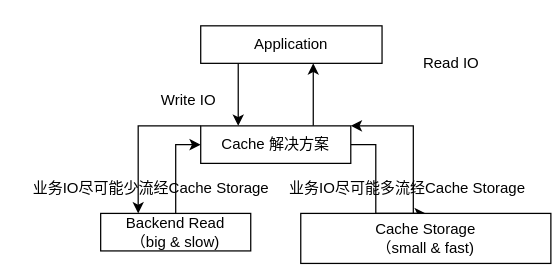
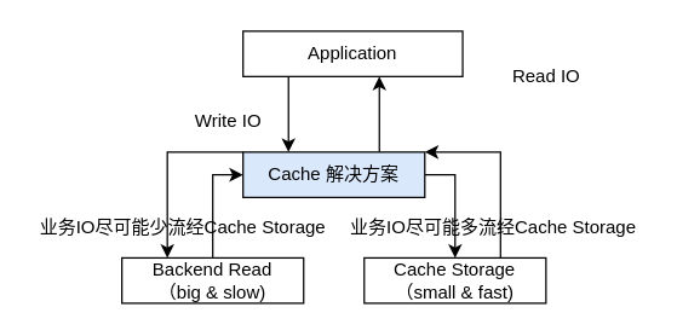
  <mxCell id="0" />
  <mxCell id="1" parent="0" />
  <mxCell id="2" value="" style="edgeStyle=orthogonalEdgeStyle;rounded=0;orthogonalLoop=1;jettySize=auto;html=1;" edge="1" parent="1" source="4" target="9"><mxGeometry relative="1" as="geometry"><Array as="points"><mxPoint x="190" y="80" /><mxPoint x="190" y="80" /></Array></mxGeometry></mxCell>
  <mxCell id="3" value="" style="edgeStyle=orthogonalEdgeStyle;rounded=0;orthogonalLoop=1;jettySize=auto;html=1;startArrow=classic;startFill=1;endArrow=none;endFill=0;" edge="1" parent="1" source="4" target="9"><mxGeometry relative="1" as="geometry"><Array as="points"><mxPoint x="250" y="70" /><mxPoint x="250" y="70" /></Array></mxGeometry></mxCell>
  <mxCell id="4" value="Application" style="rounded=0;whiteSpace=wrap;html=1;" vertex="1" parent="1"><mxGeometry x="160" y="20" width="145" height="30" as="geometry" /></mxCell>
  <mxCell id="5" value="" style="edgeStyle=orthogonalEdgeStyle;rounded=0;orthogonalLoop=1;jettySize=auto;html=1;startArrow=classic;startFill=1;endArrow=none;endFill=0;" edge="1" parent="1" source="9" target="11"><mxGeometry relative="1" as="geometry"><Array as="points"><mxPoint x="330" y="100" /></Array></mxGeometry></mxCell>
  <mxCell id="6" style="edgeStyle=orthogonalEdgeStyle;rounded=0;orthogonalLoop=1;jettySize=auto;html=1;entryX=0.5;entryY=0;entryDx=0;entryDy=0;startArrow=none;startFill=0;endArrow=classic;endFill=1;" edge="1" parent="1" source="9" target="11"><mxGeometry relative="1" as="geometry"><Array as="points"><mxPoint x="300" y="115" /></Array></mxGeometry></mxCell>
  <mxCell id="7" style="edgeStyle=orthogonalEdgeStyle;rounded=0;orthogonalLoop=1;jettySize=auto;html=1;entryX=0.25;entryY=0;entryDx=0;entryDy=0;startArrow=none;startFill=0;endArrow=classic;endFill=1;" edge="1" parent="1" source="9" target="10"><mxGeometry relative="1" as="geometry"><Array as="points"><mxPoint x="110" y="100" /></Array></mxGeometry></mxCell>
  <mxCell id="8" style="edgeStyle=orthogonalEdgeStyle;rounded=0;orthogonalLoop=1;jettySize=auto;html=1;entryX=0.5;entryY=0;entryDx=0;entryDy=0;startArrow=classic;startFill=1;endArrow=none;endFill=0;" edge="1" parent="1" source="9" target="10"><mxGeometry relative="1" as="geometry"><Array as="points"><mxPoint x="140" y="115" /></Array></mxGeometry></mxCell>
- <mxCell id="9" value="Cache 解决方案" style="rounded=0;whiteSpace=wrap;html=1;" vertex="1" parent="1"><mxGeometry x="160" y="100" width="120" height="30" as="geometry" /></mxCell>
+ <mxCell id="9" value="Cache 解决方案" style="rounded=0;whiteSpace=wrap;html=1;fillColor=#dae8fc;" vertex="1" parent="1"><mxGeometry x="160" y="100" width="120" height="30" as="geometry" /></mxCell>
  <mxCell id="10" value="Backend Read&lt;br&gt;（big &amp;amp; slow)" style="rounded=0;whiteSpace=wrap;html=1;" vertex="1" parent="1"><mxGeometry x="80" y="170" width="120" height="30" as="geometry" /></mxCell>
- <mxCell id="11" value="Cache Storage&lt;br&gt;（small &amp;amp; fast)" style="rounded=0;whiteSpace=wrap;html=1;" vertex="1" parent="1"><mxGeometry x="240" y="170" width="200" height="40" as="geometry" /></mxCell>
+ <mxCell id="11" value="Cache Storage&lt;br&gt;（small &amp;amp; fast)" style="rounded=0;whiteSpace=wrap;html=1;" vertex="1" parent="1"><mxGeometry x="240" y="170" width="120" height="30" as="geometry" /></mxCell>
  <mxCell id="12" value="Read IO" style="text;html=1;align=center;verticalAlign=middle;resizable=0;points=[];autosize=1;strokeColor=none;fillColor=none;" vertex="1" parent="1"><mxGeometry x="330" y="40" width="60" height="20" as="geometry" /></mxCell>
  <mxCell id="13" value="Write IO" style="text;html=1;align=center;verticalAlign=middle;resizable=0;points=[];autosize=1;strokeColor=none;fillColor=none;" vertex="1" parent="1"><mxGeometry x="120" y="70" width="60" height="20" as="geometry" /></mxCell>
  <mxCell id="14" value="业务IO尽可能多流经Cache Storage" style="text;html=1;align=center;verticalAlign=middle;resizable=0;points=[];autosize=1;strokeColor=none;fillColor=none;" vertex="1" parent="1"><mxGeometry x="225" y="140" width="200" height="20" as="geometry" /></mxCell>
  <mxCell id="15" value="业务IO尽可能少流经Cache Storage" style="text;html=1;align=center;verticalAlign=middle;resizable=0;points=[];autosize=1;strokeColor=none;fillColor=none;rounded=0;shadow=0;sketch=0;glass=0;imageAspect=1;" vertex="1" parent="1"><mxGeometry x="20" y="140" width="200" height="20" as="geometry" /></mxCell>
